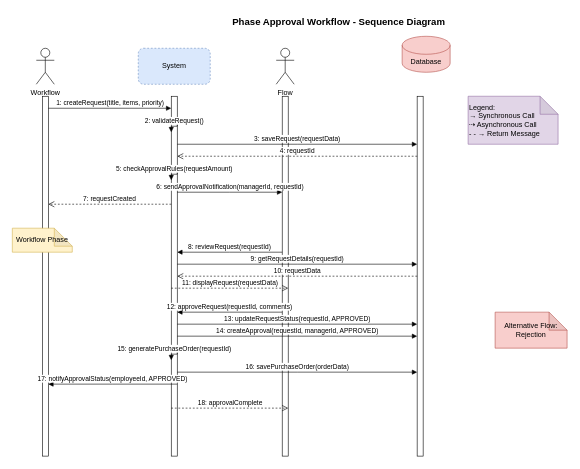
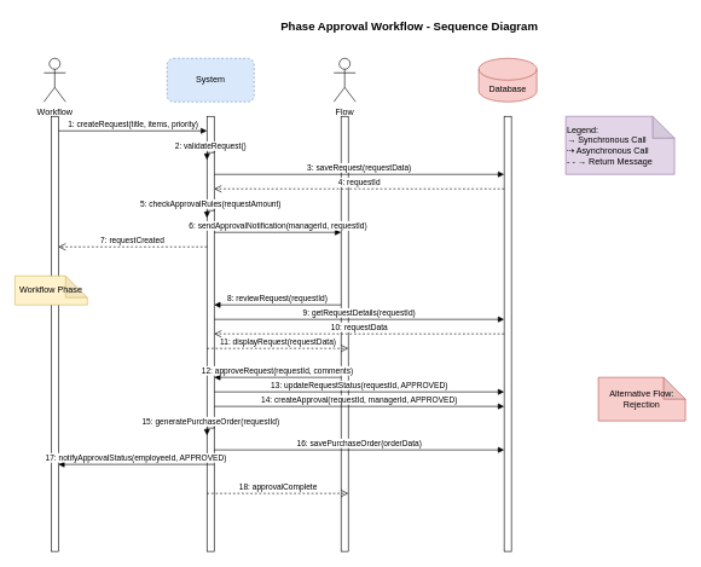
  <mxCell id="0" />
  <mxCell id="1" parent="0" />
  <mxCell id="2" value="Phase Approval Workflow - Sequence Diagram" style="text;html=1;strokeColor=none;fillColor=none;align=center;verticalAlign=middle;whiteSpace=wrap;rounded=0;fontSize=16;fontStyle=1;" vertex="1" parent="1"><mxGeometry x="380" y="20" width="369" height="30" as="geometry" /></mxCell>
  <mxCell id="3" value="Workflow" style="shape=umlActor;verticalLabelPosition=bottom;verticalAlign=top;html=1;outlineConnect=0;" vertex="1" parent="1"><mxGeometry x="60" y="80" width="30" height="60" as="geometry" /></mxCell>
  <mxCell id="4" value="System" style="rounded=1;whiteSpace=wrap;html=1;fillColor=#dae8fc;strokeColor=#6c8ebf;dashed=1;" vertex="1" parent="1"><mxGeometry x="230" y="80" width="120" height="60" as="geometry" /></mxCell>
  <mxCell id="5" value="Flow" style="shape=umlActor;verticalLabelPosition=bottom;verticalAlign=top;html=1;outlineConnect=0;" vertex="1" parent="1"><mxGeometry x="460" y="80" width="30" height="60" as="geometry" /></mxCell>
- <mxCell id="6" value="Database" style="shape=cylinder3;whiteSpace=wrap;html=1;boundedLbl=1;backgroundOutline=1;size=15;fillColor=#f8cecc;strokeColor=#b85450;" vertex="1" parent="1"><mxGeometry x="670" y="60" width="80" height="60" as="geometry" /></mxCell>
+ <mxCell id="6" value="Database" style="shape=cylinder3;whiteSpace=wrap;html=1;boundedLbl=1;backgroundOutline=1;size=15;fillColor=#f8cecc;strokeColor=#b85450;" vertex="1" parent="1"><mxGeometry x="660" y="80" width="80" height="60" as="geometry" /></mxCell>
  <mxCell id="7" value="" style="html=1;points=[];perimeter=orthogonalPerimeter;outlineConnect=0;targetShapes=umlLifeline;portConstraint=eastwest;newEdgeStyle={&quot;edgeStyle&quot;:&quot;elbowEdgeStyle&quot;,&quot;elbow&quot;:&quot;vertical&quot;,&quot;curved&quot;:0,&quot;rounded&quot;:0};" vertex="1" parent="1"><mxGeometry x="70" y="160" width="10" height="600" as="geometry" /></mxCell>
  <mxCell id="8" value="" style="html=1;points=[];perimeter=orthogonalPerimeter;outlineConnect=0;targetShapes=umlLifeline;portConstraint=eastwest;newEdgeStyle={&quot;edgeStyle&quot;:&quot;elbowEdgeStyle&quot;,&quot;elbow&quot;:&quot;vertical&quot;,&quot;curved&quot;:0,&quot;rounded&quot;:0};" vertex="1" parent="1"><mxGeometry x="285" y="160" width="10" height="600" as="geometry" /></mxCell>
  <mxCell id="9" value="" style="html=1;points=[];perimeter=orthogonalPerimeter;outlineConnect=0;targetShapes=umlLifeline;portConstraint=eastwest;newEdgeStyle={&quot;edgeStyle&quot;:&quot;elbowEdgeStyle&quot;,&quot;elbow&quot;:&quot;vertical&quot;,&quot;curved&quot;:0,&quot;rounded&quot;:0};" vertex="1" parent="1"><mxGeometry x="470" y="160" width="10" height="600" as="geometry" /></mxCell>
  <mxCell id="10" value="" style="html=1;points=[];perimeter=orthogonalPerimeter;outlineConnect=0;targetShapes=umlLifeline;portConstraint=eastwest;newEdgeStyle={&quot;edgeStyle&quot;:&quot;elbowEdgeStyle&quot;,&quot;elbow&quot;:&quot;vertical&quot;,&quot;curved&quot;:0,&quot;rounded&quot;:0};" vertex="1" parent="1"><mxGeometry x="695" y="160" width="10" height="600" as="geometry" /></mxCell>
  <mxCell id="11" value="1: createRequest(title, items, priority)" style="html=1;verticalAlign=bottom;endArrow=block;edgeStyle=elbowEdgeStyle;elbow=vertical;curved=0;rounded=0;" edge="1" parent="1"><mxGeometry relative="1" as="geometry"><mxPoint x="80" y="180" as="sourcePoint" /><mxPoint x="285" y="180" as="targetPoint" /></mxGeometry></mxCell>
  <mxCell id="12" value="2: validateRequest()" style="html=1;verticalAlign=bottom;endArrow=block;edgeStyle=elbowEdgeStyle;elbow=vertical;curved=0;rounded=0;" edge="1" parent="1"><mxGeometry relative="1" as="geometry"><mxPoint x="295" y="200" as="sourcePoint" /><mxPoint x="285" y="220" as="targetPoint" /><Array as="points"><mxPoint x="330" y="210" /></Array></mxGeometry></mxCell>
  <mxCell id="13" value="3: saveRequest(requestData)" style="html=1;verticalAlign=bottom;endArrow=block;edgeStyle=elbowEdgeStyle;elbow=vertical;curved=0;rounded=0;" edge="1" parent="1"><mxGeometry relative="1" as="geometry"><mxPoint x="295" y="240" as="sourcePoint" /><mxPoint x="695" y="240" as="targetPoint" /></mxGeometry></mxCell>
  <mxCell id="14" value="4: requestId" style="html=1;verticalAlign=bottom;endArrow=open;dashed=1;endSize=8;edgeStyle=elbowEdgeStyle;elbow=vertical;curved=0;rounded=0;" edge="1" parent="1"><mxGeometry relative="1" as="geometry"><mxPoint x="695" y="260" as="sourcePoint" /><mxPoint x="295" y="260" as="targetPoint" /></mxGeometry></mxCell>
  <mxCell id="15" value="5: checkApprovalRules(requestAmount)" style="html=1;verticalAlign=bottom;endArrow=block;edgeStyle=elbowEdgeStyle;elbow=vertical;curved=0;rounded=0;" edge="1" parent="1"><mxGeometry relative="1" as="geometry"><mxPoint x="295" y="280" as="sourcePoint" /><mxPoint x="285" y="300" as="targetPoint" /><Array as="points"><mxPoint x="330" y="290" /></Array></mxGeometry></mxCell>
  <mxCell id="16" value="6: sendApprovalNotification(managerId, requestId)" style="html=1;verticalAlign=bottom;endArrow=block;edgeStyle=elbowEdgeStyle;elbow=vertical;curved=0;rounded=0;" edge="1" parent="1"><mxGeometry relative="1" as="geometry"><mxPoint x="295" y="320" as="sourcePoint" /><mxPoint x="470" y="320" as="targetPoint" /></mxGeometry></mxCell>
  <mxCell id="17" value="7: requestCreated" style="html=1;verticalAlign=bottom;endArrow=open;dashed=1;endSize=8;edgeStyle=elbowEdgeStyle;elbow=vertical;curved=0;rounded=0;" edge="1" parent="1"><mxGeometry relative="1" as="geometry"><mxPoint x="285" y="340" as="sourcePoint" /><mxPoint x="80" y="340" as="targetPoint" /></mxGeometry></mxCell>
  <mxCell id="18" value="Workflow Phase" style="shape=note;whiteSpace=wrap;html=1;backgroundOutline=1;darkOpacity=0.05;fillColor=#fff2cc;strokeColor=#d6b656;" vertex="1" parent="1"><mxGeometry x="20" y="380" width="100" height="40" as="geometry" /></mxCell>
  <mxCell id="19" value="8: reviewRequest(requestId)" style="html=1;verticalAlign=bottom;endArrow=block;edgeStyle=elbowEdgeStyle;elbow=vertical;curved=0;rounded=0;" edge="1" parent="1"><mxGeometry relative="1" as="geometry"><mxPoint x="470" y="420" as="sourcePoint" /><mxPoint x="295" y="420" as="targetPoint" /></mxGeometry></mxCell>
  <mxCell id="20" value="9: getRequestDetails(requestId)" style="html=1;verticalAlign=bottom;endArrow=block;edgeStyle=elbowEdgeStyle;elbow=vertical;curved=0;rounded=0;" edge="1" parent="1"><mxGeometry relative="1" as="geometry"><mxPoint x="295" y="440" as="sourcePoint" /><mxPoint x="695" y="440" as="targetPoint" /></mxGeometry></mxCell>
  <mxCell id="21" value="10: requestData" style="html=1;verticalAlign=bottom;endArrow=open;dashed=1;endSize=8;edgeStyle=elbowEdgeStyle;elbow=vertical;curved=0;rounded=0;" edge="1" parent="1"><mxGeometry relative="1" as="geometry"><mxPoint x="695" y="460" as="sourcePoint" /><mxPoint x="295" y="460" as="targetPoint" /></mxGeometry></mxCell>
  <mxCell id="22" value="11: displayRequest(requestData)" style="html=1;verticalAlign=bottom;endArrow=open;dashed=1;endSize=8;edgeStyle=elbowEdgeStyle;elbow=vertical;curved=0;rounded=0;" edge="1" parent="1"><mxGeometry relative="1" as="geometry"><mxPoint x="285" y="480" as="sourcePoint" /><mxPoint x="480" y="480" as="targetPoint" /></mxGeometry></mxCell>
  <mxCell id="23" value="12: approveRequest(requestId, comments)" style="html=1;verticalAlign=bottom;endArrow=block;edgeStyle=elbowEdgeStyle;elbow=vertical;curved=0;rounded=0;" edge="1" parent="1"><mxGeometry relative="1" as="geometry"><mxPoint x="470" y="520" as="sourcePoint" /><mxPoint x="295" y="520" as="targetPoint" /></mxGeometry></mxCell>
  <mxCell id="24" value="13: updateRequestStatus(requestId, APPROVED)" style="html=1;verticalAlign=bottom;endArrow=block;edgeStyle=elbowEdgeStyle;elbow=vertical;curved=0;rounded=0;" edge="1" parent="1"><mxGeometry relative="1" as="geometry"><mxPoint x="295" y="540" as="sourcePoint" /><mxPoint x="695" y="540" as="targetPoint" /></mxGeometry></mxCell>
  <mxCell id="25" value="14: createApproval(requestId, managerId, APPROVED)" style="html=1;verticalAlign=bottom;endArrow=block;edgeStyle=elbowEdgeStyle;elbow=vertical;curved=0;rounded=0;" edge="1" parent="1"><mxGeometry relative="1" as="geometry"><mxPoint x="295" y="560" as="sourcePoint" /><mxPoint x="695" y="560" as="targetPoint" /></mxGeometry></mxCell>
  <mxCell id="26" value="15: generatePurchaseOrder(requestId)" style="html=1;verticalAlign=bottom;endArrow=block;edgeStyle=elbowEdgeStyle;elbow=vertical;curved=0;rounded=0;" edge="1" parent="1"><mxGeometry relative="1" as="geometry"><mxPoint x="295" y="580" as="sourcePoint" /><mxPoint x="285" y="600" as="targetPoint" /><Array as="points"><mxPoint x="330" y="590" /></Array></mxGeometry></mxCell>
  <mxCell id="27" value="16: savePurchaseOrder(orderData)" style="html=1;verticalAlign=bottom;endArrow=block;edgeStyle=elbowEdgeStyle;elbow=vertical;curved=0;rounded=0;" edge="1" parent="1"><mxGeometry relative="1" as="geometry"><mxPoint x="295" y="620" as="sourcePoint" /><mxPoint x="695" y="620" as="targetPoint" /></mxGeometry></mxCell>
  <mxCell id="28" value="17: notifyApprovalStatus(employeeId, APPROVED)" style="html=1;verticalAlign=bottom;endArrow=block;edgeStyle=elbowEdgeStyle;elbow=vertical;curved=0;rounded=0;" edge="1" parent="1"><mxGeometry relative="1" as="geometry"><mxPoint x="295" y="640" as="sourcePoint" /><mxPoint x="80" y="640" as="targetPoint" /></mxGeometry></mxCell>
  <mxCell id="29" value="18: approvalComplete" style="html=1;verticalAlign=bottom;endArrow=open;dashed=1;endSize=8;edgeStyle=elbowEdgeStyle;elbow=vertical;curved=0;rounded=0;" edge="1" parent="1"><mxGeometry relative="1" as="geometry"><mxPoint x="285" y="680" as="sourcePoint" /><mxPoint x="480" y="680" as="targetPoint" /></mxGeometry></mxCell>
  <mxCell id="30" value="Alternative Flow: Rejection" style="shape=note;whiteSpace=wrap;html=1;backgroundOutline=1;darkOpacity=0.05;fillColor=#f8cecc;strokeColor=#b85450;" vertex="1" parent="1"><mxGeometry x="825" y="520" width="120" height="60" as="geometry" /></mxCell>
  <mxCell id="31" value="Legend:&#10;→ Synchronous Call&#10;⇢ Asynchronous Call&#10;- - → Return Message" style="shape=note;whiteSpace=wrap;html=1;backgroundOutline=1;darkOpacity=0.05;fillColor=#e1d5e7;strokeColor=#9673a6;align=left;" vertex="1" parent="1"><mxGeometry x="780" y="160" width="150" height="80" as="geometry" /></mxCell>
